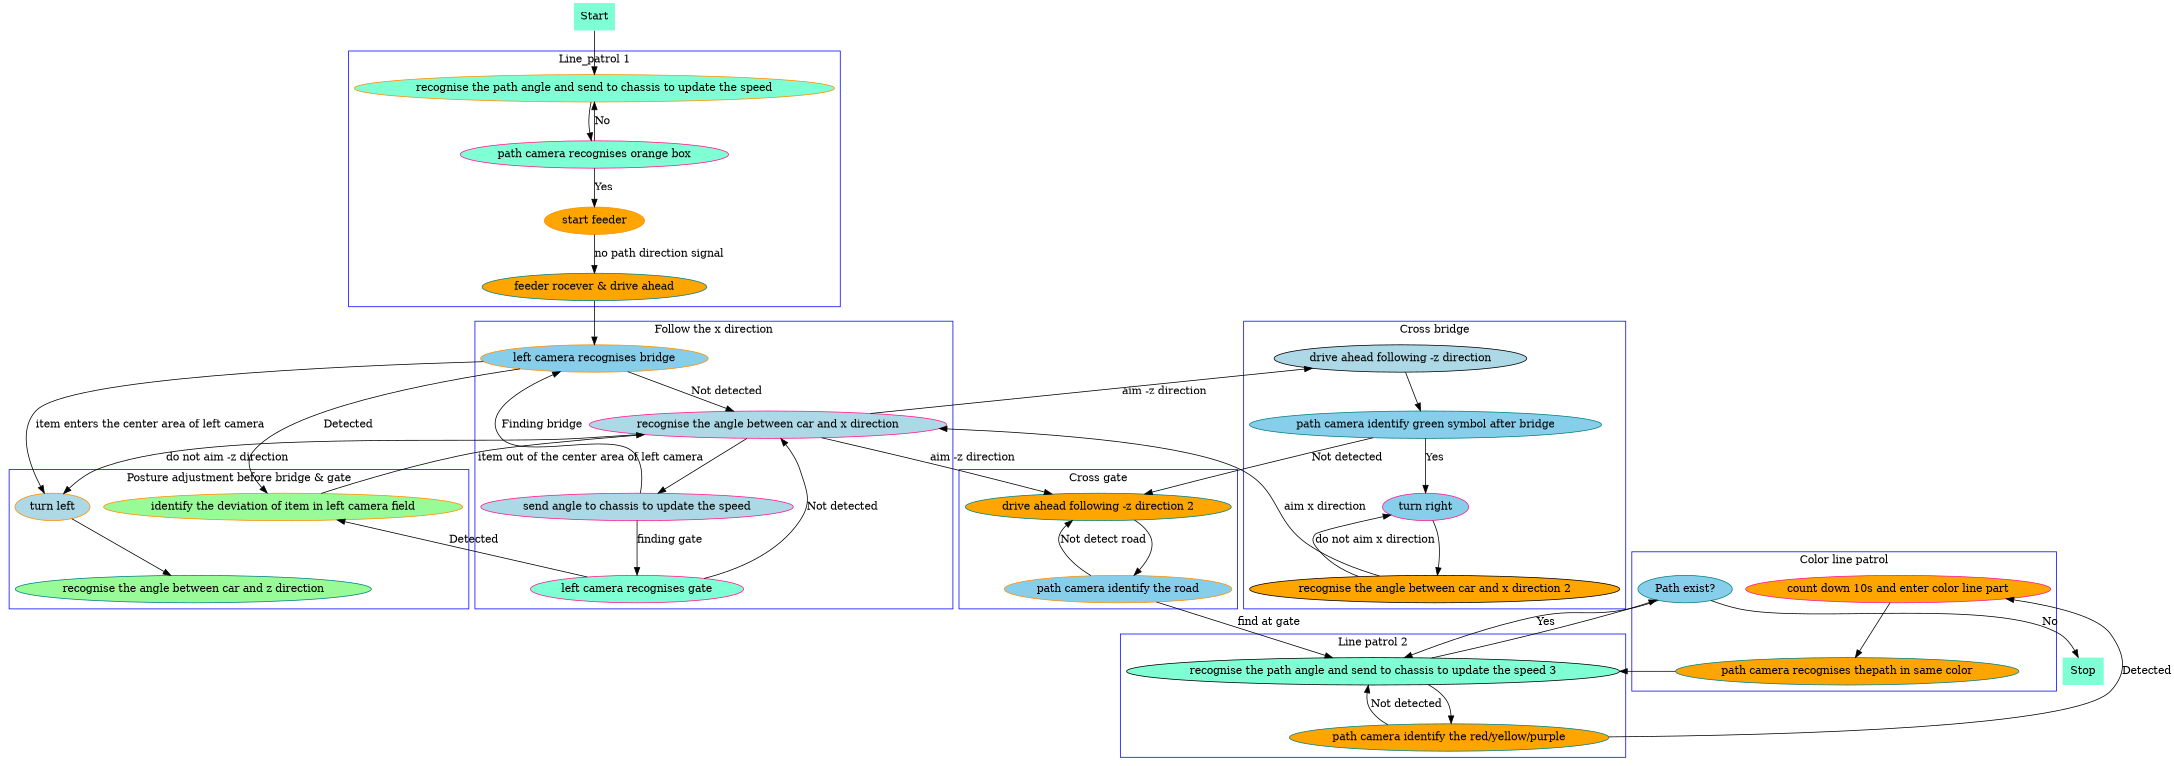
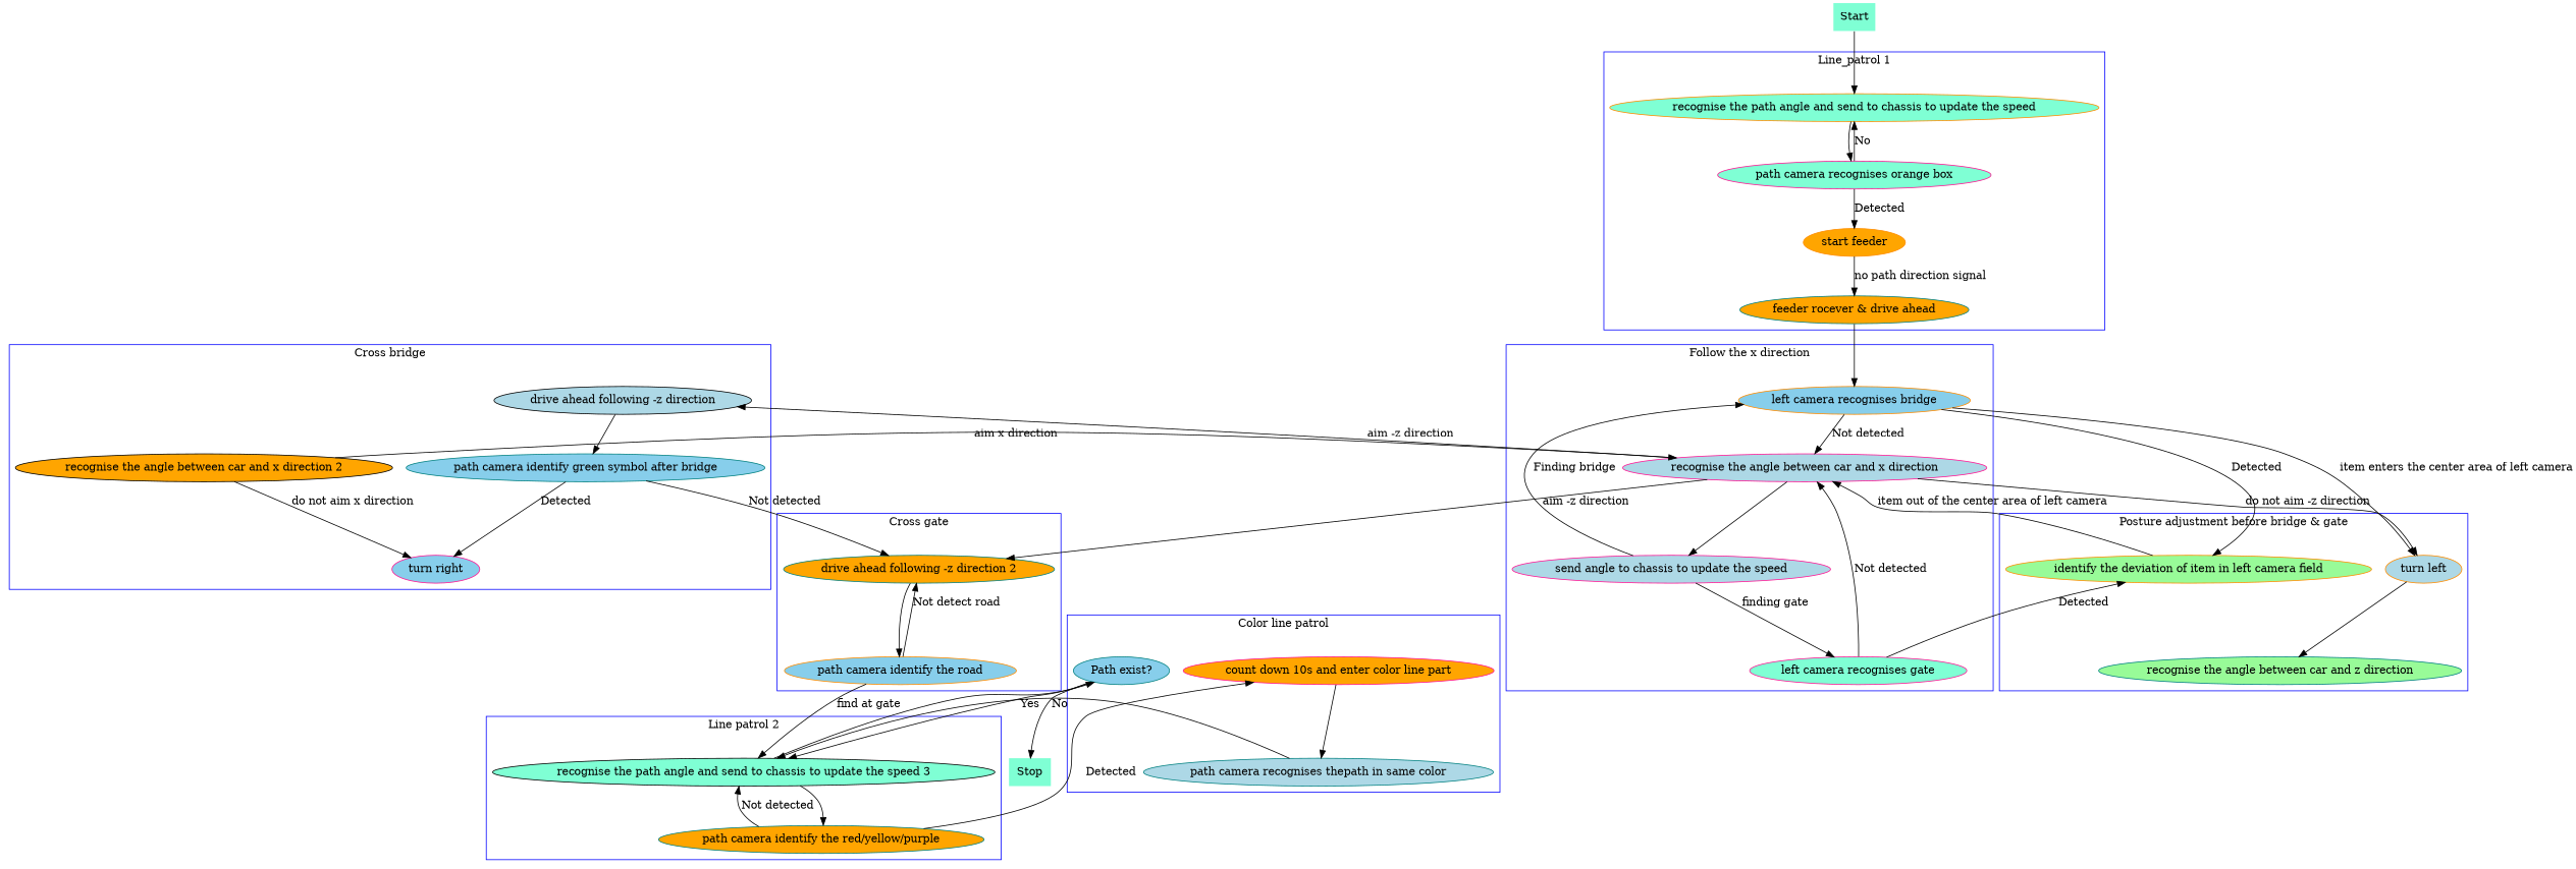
  digraph {
    compound=true
    node [color=deeppink fillcolor=aquamarine style=filled]
    "recognise the path angle and send to chassis to update the speed" [color=darkorange]
    "path camera recognises orange box"
    "start feeder" [color=darkorange fillcolor=orange]
    "feeder rocever & drive ahead" [color=teal fillcolor=orange]
    "left camera recognises bridge" [color=darkorange fillcolor=skyblue]
    "recognise the angle between car and x direction" [fillcolor=lightblue]
    "send angle to chassis to update the speed" [fillcolor=lightblue]
    "left camera recognises gate"
    "turn left" [color=darkorange fillcolor=lightblue]
    "identify the deviation of item in left camera field" [color=darkorange fillcolor=palegreen]
    "recognise the angle between car and z direction" [color=teal fillcolor=palegreen]
    "drive ahead following -z direction" [color=black fillcolor=lightblue]
    "path camera identify green symbol after bridge" [color=teal fillcolor=skyblue]
    "turn right" [fillcolor=skyblue]
    "recognise the angle between car and x direction 2" [color=black fillcolor=orange]
    "drive ahead following -z direction 2" [color=teal fillcolor=orange]
    "path camera identify the road" [color=darkorange fillcolor=skyblue]
    "recognise the path angle and send to chassis to update the speed 3" [color=black]
    "path camera identify the red/yellow/purple" [color=teal fillcolor=orange]
    "Path exist?" [color=teal fillcolor=skyblue]
    "count down 10s and enter color line part" [fillcolor=orange]
-   "path camera recognises thepath in same color" [color=teal fillcolor=orange]
+   "path camera recognises thepath in same color" [color=teal fillcolor=lightblue]
    Stop [shape=none]
    Start [color=black shape=none]
    subgraph cluster_1 {
      color=blue
      label="Line_patrol 1"
      "recognise the path angle and send to chassis to update the speed"
      "path camera recognises orange box"
      "start feeder"
      "feeder rocever & drive ahead"
    }
    subgraph cluster_2 {
      color=blue
      label="Follow the x direction"
      "left camera recognises bridge"
      "recognise the angle between car and x direction"
      "send angle to chassis to update the speed"
      "left camera recognises gate"
    }
    subgraph cluster_3 {
      color=blue
      label="Posture adjustment before bridge & gate"
      "turn left"
      "identify the deviation of item in left camera field"
      "recognise the angle between car and z direction"
    }
    subgraph cluster_4 {
      color=blue
      label="Cross bridge"
      "drive ahead following -z direction"
      "path camera identify green symbol after bridge"
      "turn right"
      "recognise the angle between car and x direction 2"
    }
    subgraph cluster_5 {
      color=blue
      label="Cross gate"
      "drive ahead following -z direction 2"
      "path camera identify the road"
    }
    subgraph cluster_6 {
      color=blue
      label="Line patrol 2"
      "recognise the path angle and send to chassis to update the speed 3"
      "path camera identify the red/yellow/purple"
    }
    subgraph cluster_7 {
      color=blue
      label="Color line patrol"
      "Path exist?"
      "count down 10s and enter color line part"
      "path camera recognises thepath in same color"
    }
    "recognise the path angle and send to chassis to update the speed" -> "path camera recognises orange box"
    "path camera recognises orange box" -> "recognise the path angle and send to chassis to update the speed" [label=No]
-   "path camera recognises orange box" -> "start feeder" [label=Yes]
+   "path camera recognises orange box" -> "start feeder" [label=Detected]
    "start feeder" -> "feeder rocever & drive ahead" [label="no path direction signal"]
    "feeder rocever & drive ahead" -> "left camera recognises bridge"
    "left camera recognises bridge" -> "recognise the angle between car and x direction" [label="Not detected"]
    "left camera recognises bridge" -> "turn left" [label="item enters the center area of left camera"]
    "left camera recognises bridge" -> "identify the deviation of item in left camera field" [label=Detected]
    "recognise the angle between car and x direction" -> "send angle to chassis to update the speed"
    "recognise the angle between car and x direction" -> "turn left" [label="do not aim -z direction"]
    "recognise the angle between car and x direction" -> "drive ahead following -z direction" [label="aim -z direction"]
    "recognise the angle between car and x direction" -> "drive ahead following -z direction 2" [label="aim -z direction"]
    "send angle to chassis to update the speed" -> "left camera recognises bridge" [label="Finding bridge"]
    "send angle to chassis to update the speed" -> "left camera recognises gate" [label="finding gate"]
    "left camera recognises gate" -> "recognise the angle between car and x direction" [label="Not detected"]
    "left camera recognises gate" -> "identify the deviation of item in left camera field" [label=Detected]
    "turn left" -> "recognise the angle between car and z direction"
    "identify the deviation of item in left camera field" -> "recognise the angle between car and x direction" [label="item out of the center area of left camera"]
    "drive ahead following -z direction" -> "path camera identify green symbol after bridge"
-   "path camera identify green symbol after bridge" -> "turn right" [label=Yes]
+   "path camera identify green symbol after bridge" -> "turn right" [label=Detected]
    "path camera identify green symbol after bridge" -> "drive ahead following -z direction 2" [label="Not detected"]
-   "turn right" -> "recognise the angle between car and x direction 2"
    "recognise the angle between car and x direction 2" -> "recognise the angle between car and x direction" [label="aim x direction"]
    "recognise the angle between car and x direction 2" -> "turn right" [label="do not aim x direction"]
    "drive ahead following -z direction 2" -> "path camera identify the road"
    "path camera identify the road" -> "drive ahead following -z direction 2" [label="Not detect road"]
    "path camera identify the road" -> "recognise the path angle and send to chassis to update the speed 3" [label="find at gate"]
    "recognise the path angle and send to chassis to update the speed 3" -> "path camera identify the red/yellow/purple"
    "recognise the path angle and send to chassis to update the speed 3" -> "Path exist?"
    "path camera identify the red/yellow/purple" -> "recognise the path angle and send to chassis to update the speed 3" [label="Not detected"]
    "path camera identify the red/yellow/purple" -> "count down 10s and enter color line part" [label=Detected]
    "Path exist?" -> "recognise the path angle and send to chassis to update the speed 3" [label=Yes]
    "Path exist?" -> Stop [label=No]
    "count down 10s and enter color line part" -> "path camera recognises thepath in same color"
    "path camera recognises thepath in same color" -> "recognise the path angle and send to chassis to update the speed 3"
    Start -> "recognise the path angle and send to chassis to update the speed"
  }
